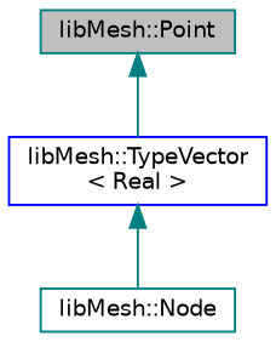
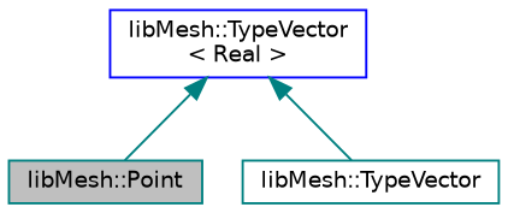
  digraph {
    node [color=teal fillcolor=white fontname=Helvetica fontsize=10 shape=record style=filled]
    edge [color=teal dir=back fontname=Helvetica fontsize=10 labelfontname=Helvetica labelfontsize=10 style=solid]
    n1 [fillcolor=grey75 fontcolor=black height=0.2 label="libMesh::Point" width=0.4]
-   n2 [height=0.2 label="libMesh::Node" width=0.4]
+   n2 [height=0.2 label="libMesh::TypeVector" width=0.4]
    n3 [color=blue height=0.2 label="libMesh::TypeVector\l\< Real \>" width=0.4]
-   n1 -> n3
+   n3 -> n1
    n3 -> n2
  }
